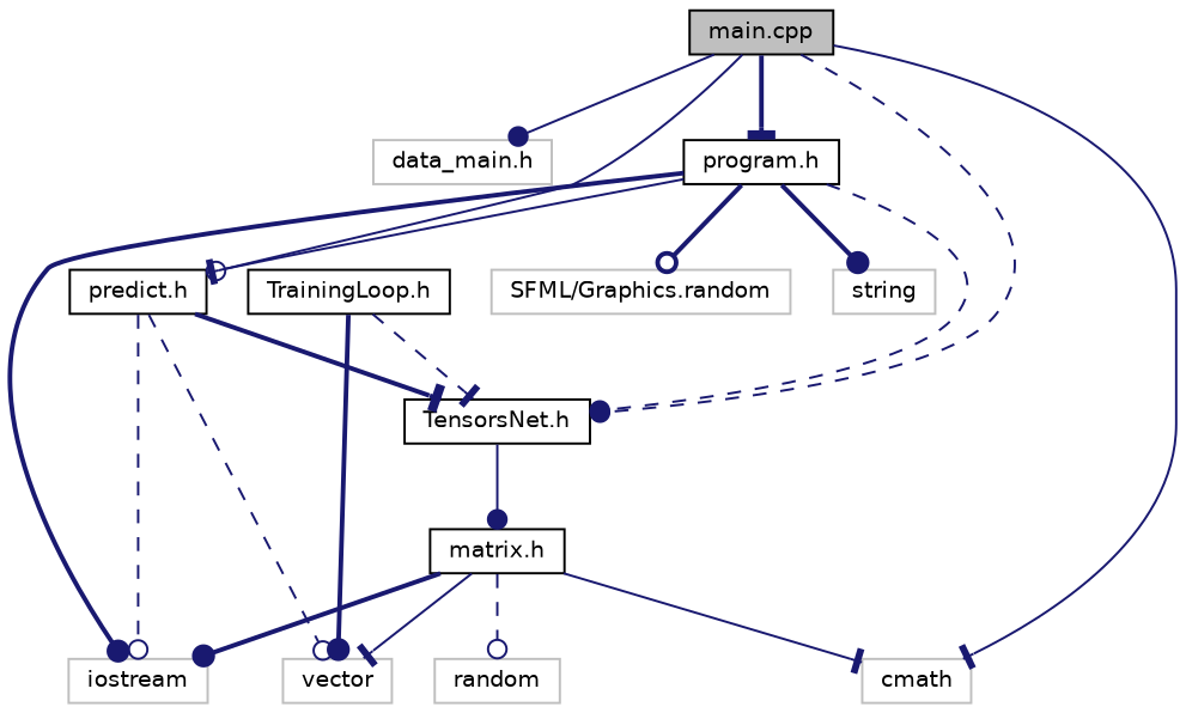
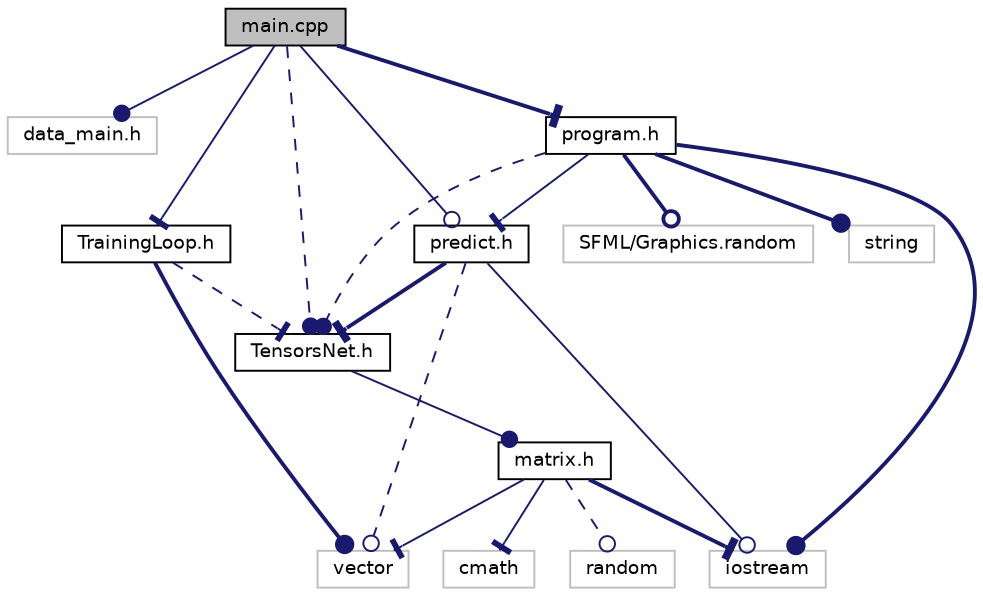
  digraph {
    node [color=grey75 fillcolor=white fontname=Helvetica fontsize=10 shape=record style=filled]
    edge [arrowhead=dot color=midnightblue fontname=Helvetica fontsize=10 labelfontname=Helvetica labelfontsize=10 style=solid]
    n1 [color=black fillcolor=grey75 fontcolor=black height=0.2 label="main.cpp" width=0.4]
    n2 [height=0.2 label="data_main.h" width=0.4]
    n3 [color=black height=0.2 label="TensorsNet.h" width=0.4]
    n4 [color=black height=0.2 label="TrainingLoop.h" width=0.4]
    n5 [color=black height=0.2 label="predict.h" width=0.4]
    n6 [color=black height=0.2 label="program.h" width=0.4]
    n7 [color=black height=0.2 label="matrix.h" width=0.4]
    n8 [height=0.2 label=iostream width=0.4]
    n9 [height=0.2 label=vector width=0.4]
    n10 [height=0.2 label="SFML/Graphics.random" width=0.4]
    n11 [height=0.2 label=string width=0.4]
    n12 [height=0.2 label=random width=0.4]
    n13 [height=0.2 label=cmath width=0.4]
    n1 -> n2
    n1 -> n3 [style=dashed]
-   n1 -> n13 [arrowhead=tee]
+   n1 -> n4 [arrowhead=tee]
    n1 -> n5 [arrowhead=odot]
    n1 -> n6 [arrowhead=tee style=bold]
    n3 -> n7
    n4 -> n3 [arrowhead=tee style=dashed]
    n4 -> n9 [style=bold]
    n5 -> n3 [arrowhead=tee style=bold]
-   n5 -> n8 [arrowhead=odot style=dashed]
+   n5 -> n8 [arrowhead=odot]
    n5 -> n9 [arrowhead=odot style=dashed]
    n6 -> n3 [style=dashed]
    n6 -> n5 [arrowhead=tee]
    n6 -> n8 [style=bold]
    n6 -> n10 [arrowhead=odot style=bold]
    n6 -> n11 [style=bold]
-   n7 -> n8 [style=bold]
+   n7 -> n8 [arrowhead=tee style=bold]
    n7 -> n9 [arrowhead=tee]
    n7 -> n12 [arrowhead=odot style=dashed]
    n7 -> n13 [arrowhead=tee]
  }
